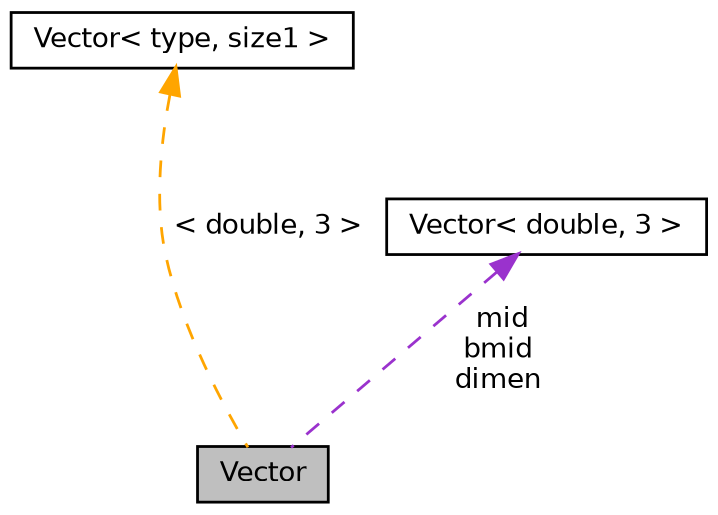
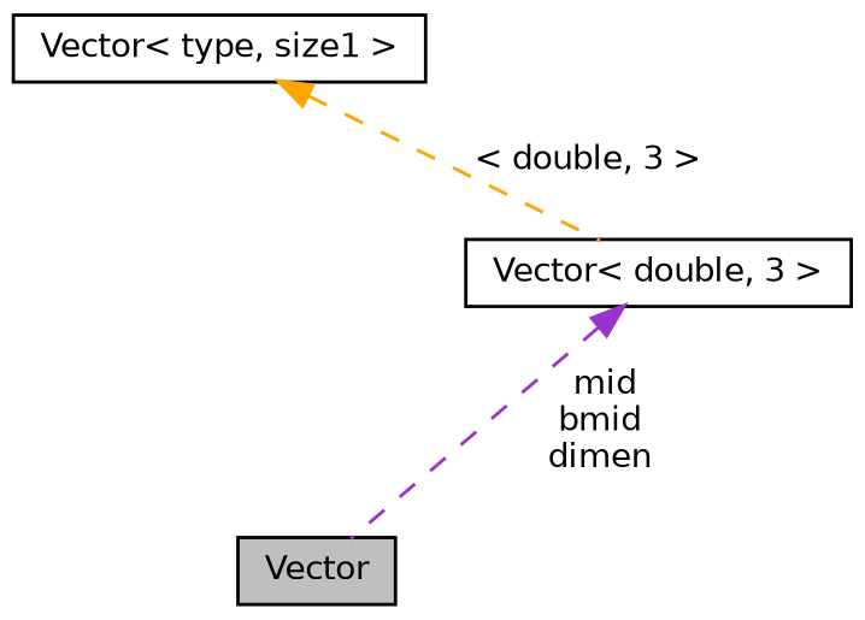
  digraph {
    node [color=black fillcolor=white fontname=Helvetica fontsize=10 shape=record style=filled]
    edge [dir=back fontname=Helvetica fontsize=10 labelfontname=Helvetica labelfontsize=10 style=dashed]
    n1 [fillcolor=grey75 fontcolor=black height=0.2 label=Vector width=0.4]
    n2 [height=0.2 label="Vector\< double, 3 \>" width=0.4]
    n3 [height=0.2 label="Vector\< type, size1 \>" width=0.4]
    n2 -> n1 [color=darkorchid3 label=" mid\nbmid\ndimen"]
-   n3 -> n1 [color=orange label=" \< double, 3 \>"]
+   n3 -> n2 [color=orange label=" \< double, 3 \>"]
  }
